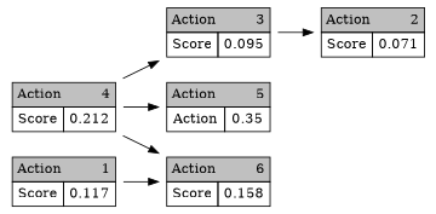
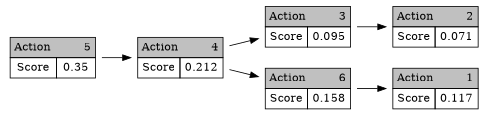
  digraph {
    rankdir=LR
    node [shape=plaintext]
    n1 [label=<         <TABLE BORDER="0" CELLBORDER="1"         CELLSPACING="0" CELLPADDING="4">         <TR>         <TD COLSPAN="2" bgcolor="grey" >Action         3</TD>         </TR>         <TR>         <TD>Score</TD>         <TD>0.095</TD>         </TR>         </TABLE>>]
    n2 [label=<         <TABLE BORDER="0" CELLBORDER="1"         CELLSPACING="0" CELLPADDING="4">         <TR>         <TD COLSPAN="2" bgcolor="grey" >Action         2</TD>         </TR>         <TR>         <TD>Score</TD>         <TD>0.071</TD>         </TR>         </TABLE>>]
    n3 [label=<         <TABLE BORDER="0" CELLBORDER="1"         CELLSPACING="0" CELLPADDING="4">         <TR>         <TD COLSPAN="2" bgcolor="grey" >Action         1</TD>         </TR>         <TR>         <TD>Score</TD>         <TD>0.117</TD>         </TR>         </TABLE>>]
-   n4 [label=<         <TABLE BORDER="0" CELLBORDER="1"         CELLSPACING="0" CELLPADDING="4">         <TR>         <TD COLSPAN="2" bgcolor="grey" >Action         5</TD>         </TR>         <TR>         <TD>Action</TD>         <TD>0.35</TD>         </TR>         </TABLE>>]
+   n4 [label=<         <TABLE BORDER="0" CELLBORDER="1"         CELLSPACING="0" CELLPADDING="4">         <TR>         <TD COLSPAN="2" bgcolor="grey" >Action         5</TD>         </TR>         <TR>         <TD>Score</TD>         <TD>0.35</TD>         </TR>         </TABLE>>]
    n5 [label=<         <TABLE BORDER="0" CELLBORDER="1"         CELLSPACING="0" CELLPADDING="4">         <TR>         <TD COLSPAN="2" bgcolor="grey" >Action         4</TD>         </TR>         <TR>         <TD>Score</TD>         <TD>0.212</TD>         </TR>         </TABLE>>]
    n6 [label=<         <TABLE BORDER="0" CELLBORDER="1"         CELLSPACING="0" CELLPADDING="4">         <TR>         <TD COLSPAN="2" bgcolor="grey" >Action         6</TD>         </TR>         <TR>         <TD>Score</TD>         <TD>0.158</TD>         </TR>         </TABLE>>]
    n1 -> n2
-   n5 -> n4
+   n4 -> n5
    n5 -> n1
    n5 -> n6
-   n3 -> n6
+   n6 -> n3
  }
